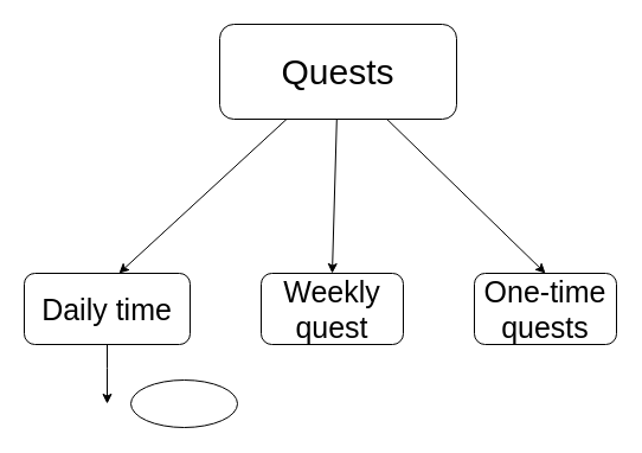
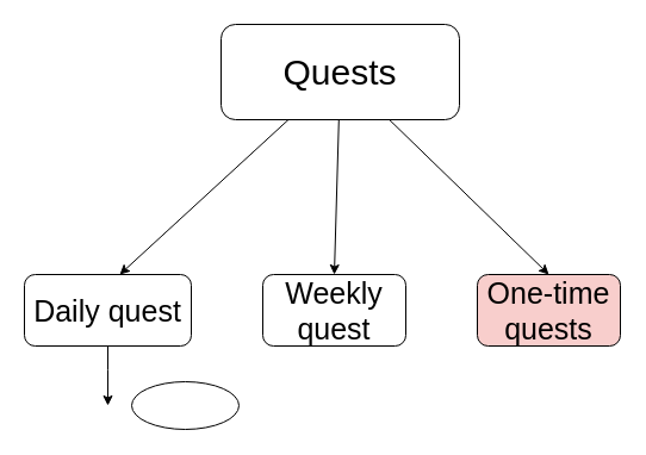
  <mxCell id="0" />
  <mxCell id="1" parent="0" />
  <mxCell id="2" style="edgeStyle=none;rounded=0;orthogonalLoop=1;jettySize=auto;html=1;" edge="1" parent="1" source="5"><mxGeometry relative="1" as="geometry"><mxPoint x="100" y="230" as="targetPoint" /></mxGeometry></mxCell>
  <mxCell id="3" style="edgeStyle=none;rounded=0;orthogonalLoop=1;jettySize=auto;html=1;" edge="1" parent="1" source="5"><mxGeometry relative="1" as="geometry"><mxPoint x="280" y="230" as="targetPoint" /></mxGeometry></mxCell>
  <mxCell id="4" style="edgeStyle=none;rounded=0;orthogonalLoop=1;jettySize=auto;html=1;" edge="1" parent="1" source="5"><mxGeometry relative="1" as="geometry"><mxPoint x="460" y="230" as="targetPoint" /></mxGeometry></mxCell>
  <mxCell id="5" value="Quests" style="rounded=1;whiteSpace=wrap;html=1;fontSize=30;" vertex="1" parent="1"><mxGeometry x="185" y="20" width="200" height="80" as="geometry" /></mxCell>
  <mxCell id="6" style="edgeStyle=none;rounded=0;orthogonalLoop=1;jettySize=auto;html=1;" edge="1" parent="1" source="7"><mxGeometry relative="1" as="geometry"><mxPoint x="90" y="340" as="targetPoint" /><Array as="points"><mxPoint x="90" y="310" /></Array></mxGeometry></mxCell>
- <mxCell id="7" value="Daily time" style="rounded=1;whiteSpace=wrap;html=1;fontSize=25;" vertex="1" parent="1"><mxGeometry x="20" y="230" width="140" height="60" as="geometry" /></mxCell>
- <mxCell id="8" value="One-time quests" style="rounded=1;whiteSpace=wrap;html=1;fontSize=25;" vertex="1" parent="1"><mxGeometry x="400" y="230" width="120" height="60" as="geometry" /></mxCell>
+ <mxCell id="7" value="Daily quest" style="rounded=1;whiteSpace=wrap;html=1;fontSize=25;" vertex="1" parent="1"><mxGeometry x="20" y="230" width="140" height="60" as="geometry" /></mxCell>
+ <mxCell id="8" value="One-time quests" style="rounded=1;whiteSpace=wrap;html=1;fontSize=25;fillColor=#f8cecc;" vertex="1" parent="1"><mxGeometry x="400" y="230" width="120" height="60" as="geometry" /></mxCell>
  <mxCell id="9" value="Weekly quest" style="rounded=1;whiteSpace=wrap;html=1;fontSize=25;" vertex="1" parent="1"><mxGeometry x="220" y="230" width="120" height="60" as="geometry" /></mxCell>
  <mxCell id="10" style="edgeStyle=none;rounded=0;orthogonalLoop=1;jettySize=auto;html=1;entryX=0;entryY=0.5;entryDx=0;entryDy=0;" edge="1" parent="1" source="9" target="9"><mxGeometry relative="1" as="geometry" /></mxCell>
  <mxCell id="11" value="" style="ellipse;whiteSpace=wrap;html=1;" vertex="1" parent="1"><mxGeometry x="110" y="320" width="90" height="40" as="geometry" /></mxCell>
